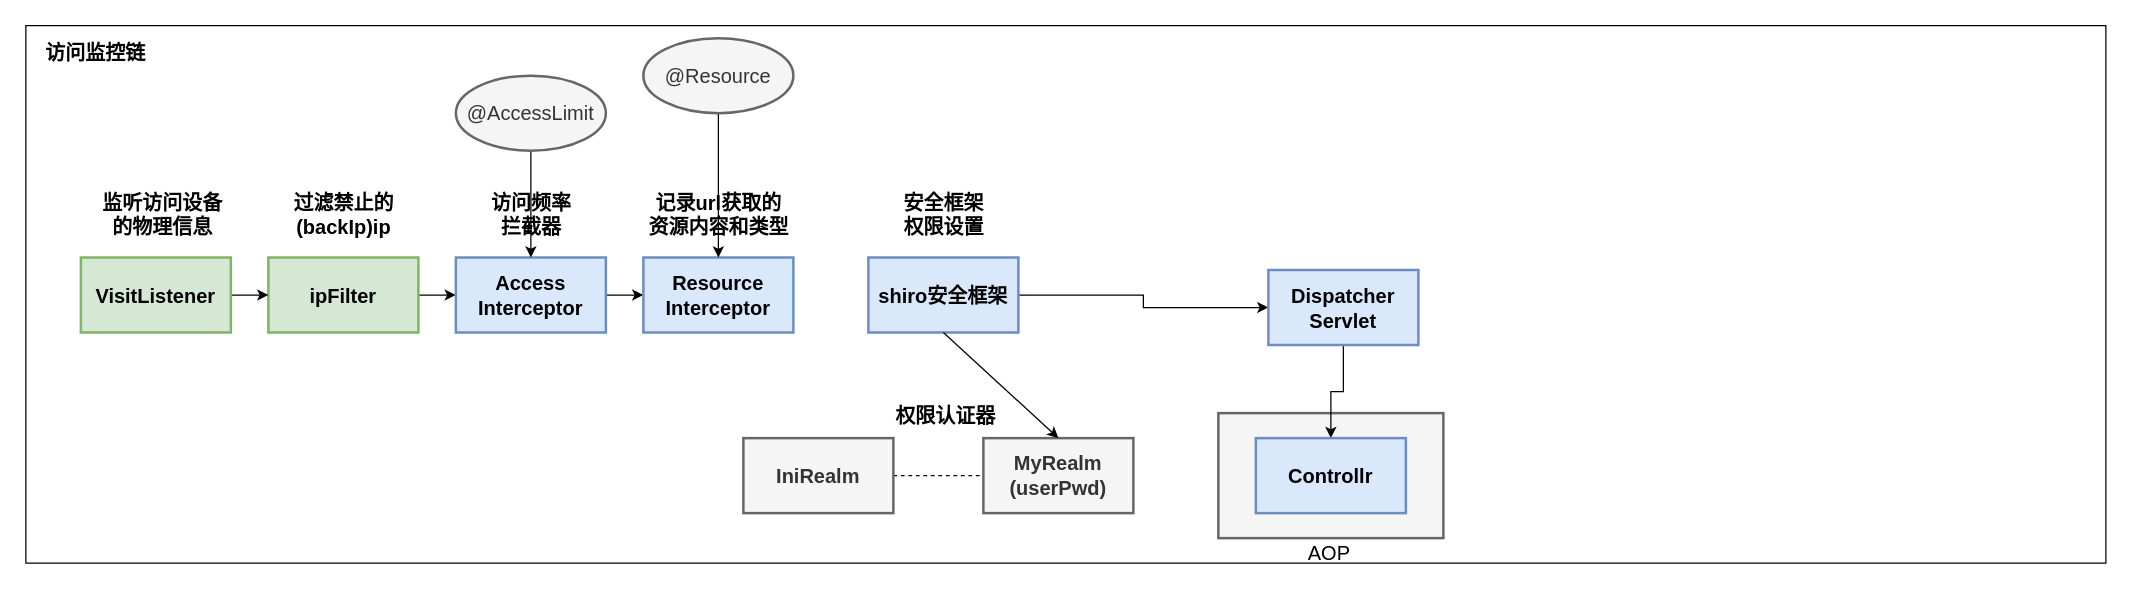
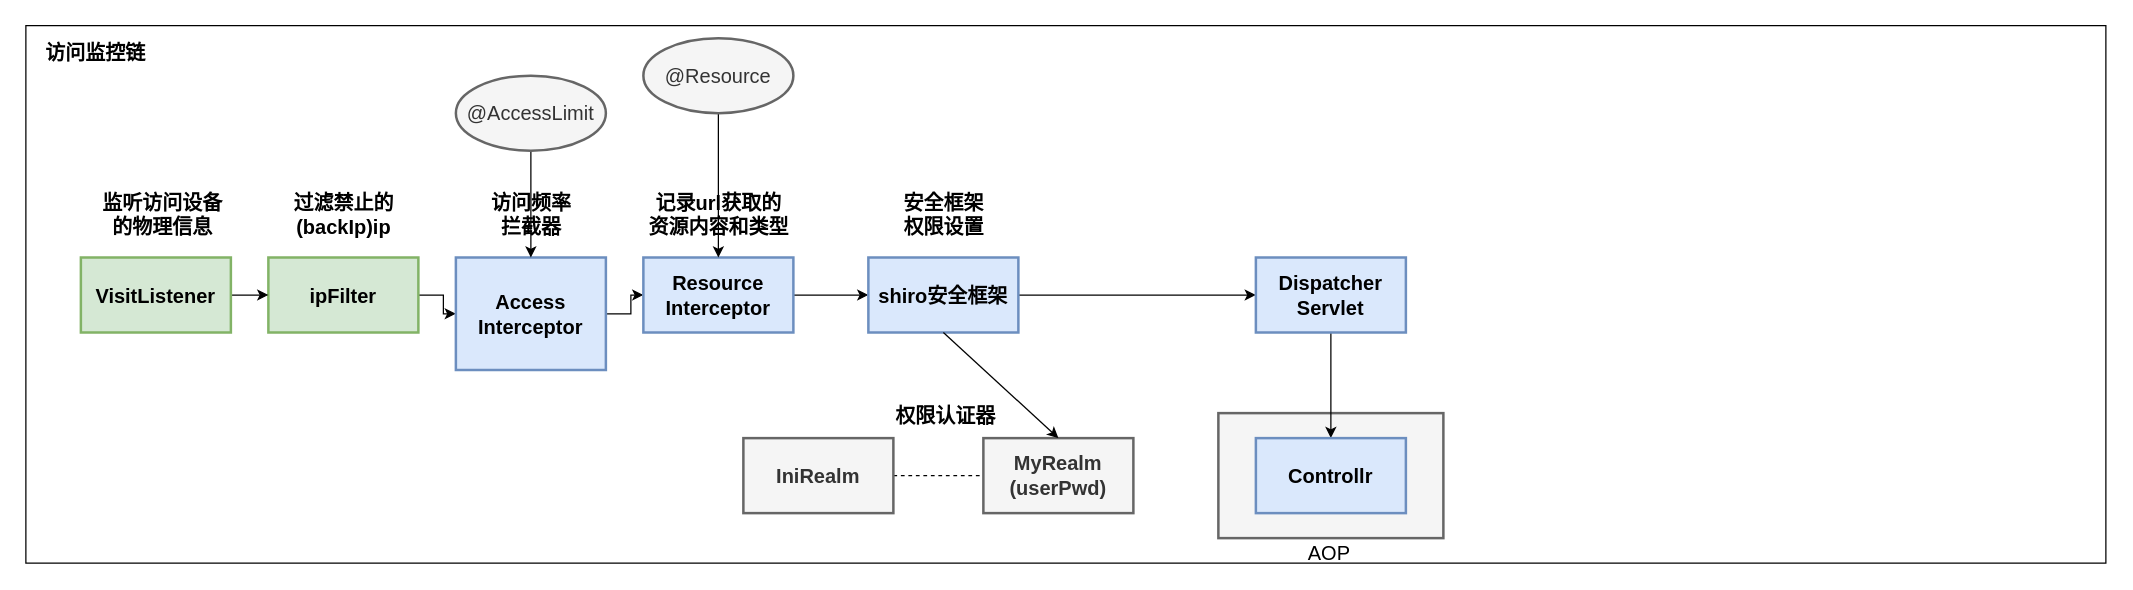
  <mxCell id="0" />
  <mxCell id="1" parent="0" />
  <mxCell id="2" value="" style="rounded=0;whiteSpace=wrap;html=1;" parent="1" vertex="1"><mxGeometry x="20" y="20" width="1664" height="430" as="geometry" /></mxCell>
  <mxCell id="3" value="" style="rounded=0;whiteSpace=wrap;html=1;strokeWidth=2;fontSize=16;align=center;fillColor=#f5f5f5;strokeColor=#666666;fontColor=#333333;" parent="1" vertex="1"><mxGeometry x="974" y="330" width="180" height="100" as="geometry" /></mxCell>
  <mxCell id="4" value="访问监控链" style="text;html=1;resizable=0;points=[];autosize=1;align=left;verticalAlign=top;spacingTop=-4;fontStyle=1;strokeWidth=2;fontSize=16;" parent="1" vertex="1"><mxGeometry x="34" y="30" width="80" height="20" as="geometry" /></mxCell>
  <mxCell id="5" value="" style="edgeStyle=orthogonalEdgeStyle;rounded=0;orthogonalLoop=1;jettySize=auto;html=1;fontSize=16;" parent="1" source="6" target="8" edge="1"><mxGeometry relative="1" as="geometry" /></mxCell>
  <mxCell id="6" value="ipFilter" style="rounded=0;whiteSpace=wrap;html=1;strokeWidth=2;fontSize=16;fontStyle=1;fillColor=#d5e8d4;strokeColor=#82b366;" parent="1" vertex="1"><mxGeometry x="214" y="205.5" width="120" height="60" as="geometry" /></mxCell>
  <mxCell id="7" value="" style="edgeStyle=orthogonalEdgeStyle;rounded=0;orthogonalLoop=1;jettySize=auto;html=1;fontSize=16;" parent="1" source="8" target="10" edge="1"><mxGeometry relative="1" as="geometry" /></mxCell>
- <mxCell id="8" value="Access&lt;br&gt;Interceptor" style="rounded=0;whiteSpace=wrap;html=1;strokeWidth=2;fontSize=16;fontStyle=1;fillColor=#dae8fc;strokeColor=#6c8ebf;" parent="1" vertex="1"><mxGeometry x="364" y="205.5" width="120" height="60" as="geometry" /></mxCell>
+ <mxCell id="8" value="Access&lt;br&gt;Interceptor" style="rounded=0;whiteSpace=wrap;html=1;strokeWidth=2;fontSize=16;fontStyle=1;fillColor=#dae8fc;strokeColor=#6c8ebf;" parent="1" vertex="1"><mxGeometry x="364" y="205.5" width="120" height="90" as="geometry" /></mxCell>
+ <mxCell id="9" value="" style="edgeStyle=orthogonalEdgeStyle;rounded=0;orthogonalLoop=1;jettySize=auto;html=1;fontSize=16;" parent="1" source="10" target="12" edge="1"><mxGeometry relative="1" as="geometry" /></mxCell>
  <mxCell id="10" value="Resource&lt;br&gt;Interceptor" style="rounded=0;whiteSpace=wrap;html=1;strokeWidth=2;fontSize=16;fontStyle=1;fillColor=#dae8fc;strokeColor=#6c8ebf;" parent="1" vertex="1"><mxGeometry x="514" y="205.5" width="120" height="60" as="geometry" /></mxCell>
  <mxCell id="11" value="" style="edgeStyle=orthogonalEdgeStyle;rounded=0;orthogonalLoop=1;jettySize=auto;html=1;fontSize=16;" parent="1" source="12" target="14" edge="1"><mxGeometry relative="1" as="geometry" /></mxCell>
  <mxCell id="12" value="shiro安全框架" style="rounded=0;whiteSpace=wrap;html=1;strokeWidth=2;fontSize=16;fontStyle=1;fillColor=#dae8fc;strokeColor=#6c8ebf;" parent="1" vertex="1"><mxGeometry x="694" y="205.5" width="120" height="60" as="geometry" /></mxCell>
  <mxCell id="13" value="" style="edgeStyle=orthogonalEdgeStyle;rounded=0;orthogonalLoop=1;jettySize=auto;html=1;fontSize=16;" parent="1" source="14" target="15" edge="1"><mxGeometry relative="1" as="geometry" /></mxCell>
- <mxCell id="14" value="Dispatcher&lt;br&gt;Servlet" style="rounded=0;whiteSpace=wrap;html=1;strokeWidth=2;fontSize=16;fontStyle=1;fillColor=#dae8fc;strokeColor=#6c8ebf;" parent="1" vertex="1"><mxGeometry x="1014" y="215.5" width="120" height="60" as="geometry" /></mxCell>
+ <mxCell id="14" value="Dispatcher&lt;br&gt;Servlet" style="rounded=0;whiteSpace=wrap;html=1;strokeWidth=2;fontSize=16;fontStyle=1;fillColor=#dae8fc;strokeColor=#6c8ebf;" parent="1" vertex="1"><mxGeometry x="1004" y="205.5" width="120" height="60" as="geometry" /></mxCell>
  <mxCell id="15" value="Controllr" style="rounded=0;whiteSpace=wrap;html=1;strokeWidth=2;fontSize=16;fontStyle=1;fillColor=#dae8fc;strokeColor=#6c8ebf;" parent="1" vertex="1"><mxGeometry x="1004" y="350" width="120" height="60" as="geometry" /></mxCell>
  <mxCell id="16" value="过滤禁止的&lt;br&gt;(backIp)ip" style="text;html=1;resizable=0;points=[];autosize=1;align=center;verticalAlign=top;spacingTop=-4;fontSize=16;fontStyle=1" parent="1" vertex="1"><mxGeometry x="224" y="150" width="100" height="40" as="geometry" /></mxCell>
  <mxCell id="17" value="" style="edgeStyle=orthogonalEdgeStyle;rounded=0;orthogonalLoop=1;jettySize=auto;html=1;fontSize=16;" parent="1" source="18" target="6" edge="1"><mxGeometry relative="1" as="geometry" /></mxCell>
  <mxCell id="18" value="VisitListener" style="rounded=0;whiteSpace=wrap;html=1;strokeWidth=2;fontSize=16;fillColor=#d5e8d4;strokeColor=#82b366;fontStyle=1" parent="1" vertex="1"><mxGeometry x="64" y="205.5" width="120" height="60" as="geometry" /></mxCell>
  <mxCell id="19" value="监听访问设备&lt;br&gt;的物理信息" style="text;html=1;resizable=0;points=[];autosize=1;align=center;verticalAlign=top;spacingTop=-4;fontSize=16;fontStyle=1" parent="1" vertex="1"><mxGeometry x="74" y="150" width="110" height="40" as="geometry" /></mxCell>
  <mxCell id="20" value="访问频率&lt;br&gt;拦截器" style="text;html=1;resizable=0;points=[];autosize=1;align=center;verticalAlign=top;spacingTop=-4;fontSize=16;fontStyle=1" parent="1" vertex="1"><mxGeometry x="384" y="150" width="80" height="40" as="geometry" /></mxCell>
  <mxCell id="21" value="记录url获取的&lt;br&gt;资源内容和类型" style="text;html=1;resizable=0;points=[];autosize=1;align=center;verticalAlign=top;spacingTop=-4;fontSize=16;fontStyle=1" parent="1" vertex="1"><mxGeometry x="509" y="150" width="130" height="40" as="geometry" /></mxCell>
  <mxCell id="22" value="" style="edgeStyle=orthogonalEdgeStyle;rounded=0;orthogonalLoop=1;jettySize=auto;html=1;fontSize=16;" parent="1" source="23" target="10" edge="1"><mxGeometry relative="1" as="geometry" /></mxCell>
  <mxCell id="23" value="@Resource" style="ellipse;whiteSpace=wrap;html=1;strokeWidth=2;fontSize=16;align=center;fillColor=#f5f5f5;strokeColor=#666666;fontColor=#333333;" parent="1" vertex="1"><mxGeometry x="514" y="30" width="120" height="60" as="geometry" /></mxCell>
  <mxCell id="24" value="" style="edgeStyle=orthogonalEdgeStyle;rounded=0;orthogonalLoop=1;jettySize=auto;html=1;fontSize=16;" parent="1" source="25" target="8" edge="1"><mxGeometry relative="1" as="geometry" /></mxCell>
  <mxCell id="25" value="@AccessLimit" style="ellipse;whiteSpace=wrap;html=1;strokeWidth=2;fontSize=16;align=center;fillColor=#f5f5f5;strokeColor=#666666;fontColor=#333333;" parent="1" vertex="1"><mxGeometry x="364" y="60" width="120" height="60" as="geometry" /></mxCell>
  <mxCell id="26" value="安全框架&lt;br&gt;权限设置" style="text;html=1;resizable=0;points=[];autosize=1;align=center;verticalAlign=top;spacingTop=-4;fontSize=16;fontStyle=1" parent="1" vertex="1"><mxGeometry x="714" y="150" width="80" height="40" as="geometry" /></mxCell>
  <mxCell id="27" value="" style="endArrow=none;dashed=1;html=1;fontSize=16;exitX=1;exitY=0.5;exitDx=0;exitDy=0;entryX=0;entryY=0.5;entryDx=0;entryDy=0;" parent="1" source="28" target="29" edge="1"><mxGeometry width="50" height="50" relative="1" as="geometry"><mxPoint x="704" y="390" as="sourcePoint" /><mxPoint x="764" y="340" as="targetPoint" /></mxGeometry></mxCell>
  <mxCell id="28" value="IniRealm" style="rounded=0;whiteSpace=wrap;html=1;strokeWidth=2;fontSize=16;fontStyle=1;fillColor=#f5f5f5;strokeColor=#666666;fontColor=#333333;" parent="1" vertex="1"><mxGeometry x="594" y="350" width="120" height="60" as="geometry" /></mxCell>
  <mxCell id="29" value="MyRealm&lt;br&gt;(userPwd)" style="rounded=0;whiteSpace=wrap;html=1;strokeWidth=2;fontSize=16;fontStyle=1;fillColor=#f5f5f5;strokeColor=#666666;fontColor=#333333;" parent="1" vertex="1"><mxGeometry x="786" y="350" width="120" height="60" as="geometry" /></mxCell>
  <mxCell id="30" value="" style="endArrow=classic;html=1;fontSize=16;exitX=0.5;exitY=1;exitDx=0;exitDy=0;entryX=0.5;entryY=0;entryDx=0;entryDy=0;" parent="1" source="12" target="29" edge="1"><mxGeometry width="50" height="50" relative="1" as="geometry"><mxPoint x="764" y="275.5" as="sourcePoint" /><mxPoint x="664" y="360" as="targetPoint" /><Array as="points" /></mxGeometry></mxCell>
  <mxCell id="31" value="权限认证器" style="text;html=1;resizable=0;points=[];autosize=1;align=left;verticalAlign=top;spacingTop=-4;fontSize=16;fontStyle=1" parent="1" vertex="1"><mxGeometry x="714" y="320" width="100" height="20" as="geometry" /></mxCell>
  <mxCell id="32" value="AOP" style="text;html=1;resizable=0;points=[];autosize=1;align=left;verticalAlign=top;spacingTop=-4;fontSize=16;" parent="1" vertex="1"><mxGeometry x="1044" y="430" width="50" height="20" as="geometry" /></mxCell>
